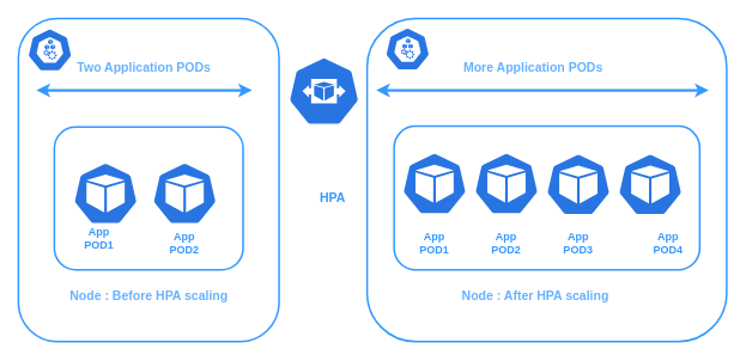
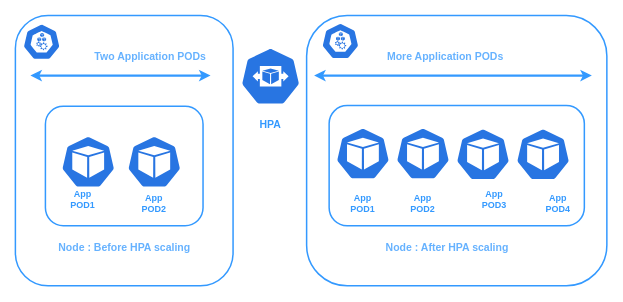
  <mxCell id="0" />
  <mxCell id="1" parent="0" />
  <mxCell id="2" value="" style="group" vertex="1" connectable="0" parent="1"><mxGeometry x="20" y="20" width="788" height="360" as="geometry" /></mxCell>
  <mxCell id="3" value="" style="sketch=0;html=1;dashed=0;whitespace=wrap;fillColor=#2875E2;strokeColor=#ffffff;points=[[0.005,0.63,0],[0.1,0.2,0],[0.9,0.2,0],[0.5,0,0],[0.995,0.63,0],[0.72,0.99,0],[0.5,1,0],[0.28,0.99,0]];verticalLabelPosition=bottom;align=center;verticalAlign=top;shape=mxgraph.kubernetes.icon;prIcon=pod" vertex="1" parent="2"><mxGeometry x="145" y="160" width="80" height="70" as="geometry" /></mxCell>
  <mxCell id="4" value="" style="sketch=0;html=1;dashed=0;whitespace=wrap;fillColor=#2875E2;strokeColor=#ffffff;points=[[0.005,0.63,0],[0.1,0.2,0],[0.9,0.2,0],[0.5,0,0],[0.995,0.63,0],[0.72,0.99,0],[0.5,1,0],[0.28,0.99,0]];verticalLabelPosition=bottom;align=center;verticalAlign=top;shape=mxgraph.kubernetes.icon;prIcon=pod" vertex="1" parent="2"><mxGeometry x="423" y="149" width="80" height="70" as="geometry" /></mxCell>
  <mxCell id="5" value="" style="sketch=0;html=1;dashed=0;whitespace=wrap;fillColor=#2875E2;strokeColor=#ffffff;points=[[0.005,0.63,0],[0.1,0.2,0],[0.9,0.2,0],[0.5,0,0],[0.995,0.63,0],[0.72,0.99,0],[0.5,1,0],[0.28,0.99,0]];verticalLabelPosition=bottom;align=center;verticalAlign=top;shape=mxgraph.kubernetes.icon;prIcon=pod" vertex="1" parent="2"><mxGeometry x="503" y="149" width="80" height="70" as="geometry" /></mxCell>
  <mxCell id="6" value="" style="sketch=0;html=1;dashed=0;whitespace=wrap;fillColor=#2875E2;strokeColor=#ffffff;points=[[0.005,0.63,0],[0.1,0.2,0],[0.9,0.2,0],[0.5,0,0],[0.995,0.63,0],[0.72,0.99,0],[0.5,1,0],[0.28,0.99,0]];verticalLabelPosition=bottom;align=center;verticalAlign=top;shape=mxgraph.kubernetes.icon;prIcon=pod" vertex="1" parent="2"><mxGeometry x="583" y="150" width="80" height="70" as="geometry" /></mxCell>
  <mxCell id="7" value="" style="sketch=0;html=1;dashed=0;whitespace=wrap;fillColor=#2875E2;strokeColor=#ffffff;points=[[0.005,0.63,0],[0.1,0.2,0],[0.9,0.2,0],[0.5,0,0],[0.995,0.63,0],[0.72,0.99,0],[0.5,1,0],[0.28,0.99,0]];verticalLabelPosition=bottom;align=center;verticalAlign=top;shape=mxgraph.kubernetes.icon;prIcon=pod" vertex="1" parent="2"><mxGeometry x="57" y="160" width="80" height="70" as="geometry" /></mxCell>
  <mxCell id="8" value="" style="sketch=0;html=1;dashed=0;whitespace=wrap;fillColor=#2875E2;strokeColor=#ffffff;points=[[0.005,0.63,0],[0.1,0.2,0],[0.9,0.2,0],[0.5,0,0],[0.995,0.63,0],[0.72,0.99,0],[0.5,1,0],[0.28,0.99,0]];verticalLabelPosition=bottom;align=center;verticalAlign=top;shape=mxgraph.kubernetes.icon;prIcon=pod" vertex="1" parent="2"><mxGeometry x="663" y="150" width="80" height="70" as="geometry" /></mxCell>
  <mxCell id="9" value="" style="rounded=1;whiteSpace=wrap;html=1;fillColor=none;strokeColor=#3399FF;strokeWidth=2;" vertex="1" parent="2"><mxGeometry x="40" y="121" width="210" height="159" as="geometry" /></mxCell>
  <mxCell id="10" value="" style="rounded=1;whiteSpace=wrap;html=1;fillColor=none;strokeColor=#3399FF;strokeWidth=2;" vertex="1" parent="2"><mxGeometry x="418" y="120" width="340" height="160" as="geometry" /></mxCell>
  <mxCell id="11" value="&lt;b&gt;&lt;font color=&quot;#3399ff&quot;&gt;App POD1&lt;/font&gt;&lt;/b&gt;" style="text;strokeColor=none;align=center;fillColor=none;html=1;verticalAlign=middle;whiteSpace=wrap;rounded=0;" vertex="1" parent="2"><mxGeometry x="60" y="230" width="60" height="30" as="geometry" /></mxCell>
  <mxCell id="12" value="&lt;b&gt;&lt;font color=&quot;#3399ff&quot;&gt;App POD2&lt;/font&gt;&lt;/b&gt;" style="text;strokeColor=none;align=center;fillColor=none;html=1;verticalAlign=middle;whiteSpace=wrap;rounded=0;" vertex="1" parent="2"><mxGeometry x="155" y="235" width="60" height="30" as="geometry" /></mxCell>
  <mxCell id="13" value="&lt;b&gt;&lt;font color=&quot;#3399ff&quot;&gt;App POD1&lt;/font&gt;&lt;/b&gt;" style="text;strokeColor=none;align=center;fillColor=none;html=1;verticalAlign=middle;whiteSpace=wrap;rounded=0;" vertex="1" parent="2"><mxGeometry x="433" y="235" width="60" height="30" as="geometry" /></mxCell>
  <mxCell id="14" value="&lt;b&gt;&lt;font color=&quot;#3399ff&quot;&gt;App POD2&lt;/font&gt;&lt;/b&gt;" style="text;strokeColor=none;align=center;fillColor=none;html=1;verticalAlign=middle;whiteSpace=wrap;rounded=0;" vertex="1" parent="2"><mxGeometry x="513" y="235" width="60" height="30" as="geometry" /></mxCell>
- <mxCell id="15" value="&lt;b&gt;&lt;font color=&quot;#3399ff&quot;&gt;App POD3&lt;/font&gt;&lt;/b&gt;" style="text;strokeColor=none;align=center;fillColor=none;html=1;verticalAlign=middle;whiteSpace=wrap;rounded=0;" vertex="1" parent="2"><mxGeometry x="593" y="235" width="60" height="30" as="geometry" /></mxCell>
+ <mxCell id="15" value="&lt;b&gt;&lt;font color=&quot;#3399ff&quot;&gt;App POD3&lt;/font&gt;&lt;/b&gt;" style="text;strokeColor=none;align=center;fillColor=none;html=1;verticalAlign=middle;whiteSpace=wrap;rounded=0;" vertex="1" parent="2"><mxGeometry x="608" y="230" width="60" height="30" as="geometry" /></mxCell>
  <mxCell id="16" value="&lt;b&gt;&lt;font color=&quot;#3399ff&quot;&gt;App POD4&lt;/font&gt;&lt;/b&gt;" style="text;strokeColor=none;align=center;fillColor=none;html=1;verticalAlign=middle;whiteSpace=wrap;rounded=0;" vertex="1" parent="2"><mxGeometry x="693" y="235" width="60" height="30" as="geometry" /></mxCell>
  <mxCell id="17" value="" style="endArrow=classic;startArrow=classic;html=1;rounded=0;strokeColor=#3399FF;strokeWidth=3;" edge="1" parent="2"><mxGeometry width="50" height="50" relative="1" as="geometry"><mxPoint x="20" y="80" as="sourcePoint" /><mxPoint x="260" y="80" as="targetPoint" /></mxGeometry></mxCell>
  <mxCell id="18" value="" style="endArrow=classic;startArrow=classic;html=1;rounded=0;strokeColor=#3399FF;strokeWidth=3;" edge="1" parent="2"><mxGeometry width="50" height="50" relative="1" as="geometry"><mxPoint x="398" y="80" as="sourcePoint" /><mxPoint x="768" y="80" as="targetPoint" /></mxGeometry></mxCell>
- <mxCell id="19" value="&lt;b&gt;&lt;font style=&quot;font-size: 14px;&quot; color=&quot;#66b2ff&quot;&gt;Two Application PODs&lt;/font&gt;&lt;/b&gt;" style="text;strokeColor=none;align=center;fillColor=none;html=1;verticalAlign=middle;whiteSpace=wrap;rounded=0;" vertex="1" parent="2"><mxGeometry x="60" y="40" width="160" height="30" as="geometry" /></mxCell>
+ <mxCell id="19" value="&lt;b&gt;&lt;font style=&quot;font-size: 14px;&quot; color=&quot;#66b2ff&quot;&gt;Two Application PODs&lt;/font&gt;&lt;/b&gt;" style="text;strokeColor=none;align=center;fillColor=none;html=1;verticalAlign=middle;whiteSpace=wrap;rounded=0;" vertex="1" parent="2"><mxGeometry x="100" y="40" width="160" height="30" as="geometry" /></mxCell>
  <mxCell id="20" value="&lt;b&gt;&lt;font style=&quot;font-size: 14px;&quot; color=&quot;#66b2ff&quot;&gt;More Application PODs&lt;/font&gt;&lt;/b&gt;" style="text;strokeColor=none;align=center;fillColor=none;html=1;verticalAlign=middle;whiteSpace=wrap;rounded=0;" vertex="1" parent="2"><mxGeometry x="493" y="40" width="160" height="30" as="geometry" /></mxCell>
  <mxCell id="21" value="" style="rounded=1;whiteSpace=wrap;html=1;fillColor=none;strokeColor=#3399FF;strokeWidth=2;" vertex="1" parent="2"><mxGeometry width="290" height="360" as="geometry" /></mxCell>
  <mxCell id="22" value="&lt;b&gt;&lt;font style=&quot;font-size: 14px;&quot; color=&quot;#66b2ff&quot;&gt;Node : Before HPA scaling&lt;/font&gt;&lt;/b&gt;" style="text;strokeColor=none;align=center;fillColor=none;html=1;verticalAlign=middle;whiteSpace=wrap;rounded=0;" vertex="1" parent="2"><mxGeometry x="47.5" y="294" width="195" height="30" as="geometry" /></mxCell>
  <mxCell id="23" value="&lt;b&gt;&lt;font style=&quot;font-size: 14px;&quot; color=&quot;#66b2ff&quot;&gt;Node : After HPA scaling&lt;/font&gt;&lt;/b&gt;" style="text;strokeColor=none;align=center;fillColor=none;html=1;verticalAlign=middle;whiteSpace=wrap;rounded=0;" vertex="1" parent="2"><mxGeometry x="478" y="294" width="195" height="30" as="geometry" /></mxCell>
  <mxCell id="24" value="" style="rounded=1;whiteSpace=wrap;html=1;fillColor=none;strokeColor=#3399FF;strokeWidth=2;" vertex="1" parent="2"><mxGeometry x="388" width="400" height="360" as="geometry" /></mxCell>
  <mxCell id="25" value="" style="sketch=0;html=1;dashed=0;whitespace=wrap;fillColor=#2875E2;strokeColor=#ffffff;points=[[0.005,0.63,0],[0.1,0.2,0],[0.9,0.2,0],[0.5,0,0],[0.995,0.63,0],[0.72,0.99,0],[0.5,1,0],[0.28,0.99,0]];verticalLabelPosition=bottom;align=center;verticalAlign=top;shape=mxgraph.kubernetes.icon;prIcon=node;strokeWidth=2;fontSize=14;fontColor=#3399FF;" vertex="1" parent="2"><mxGeometry x="10" y="11" width="50" height="48" as="geometry" /></mxCell>
  <mxCell id="26" value="" style="sketch=0;html=1;dashed=0;whitespace=wrap;fillColor=#2875E2;strokeColor=#ffffff;points=[[0.005,0.63,0],[0.1,0.2,0],[0.9,0.2,0],[0.5,0,0],[0.995,0.63,0],[0.72,0.99,0],[0.5,1,0],[0.28,0.99,0]];verticalLabelPosition=bottom;align=center;verticalAlign=top;shape=mxgraph.kubernetes.icon;prIcon=node;strokeWidth=2;fontSize=14;fontColor=#3399FF;" vertex="1" parent="2"><mxGeometry x="408" y="10" width="50" height="48" as="geometry" /></mxCell>
  <mxCell id="27" value="" style="sketch=0;html=1;dashed=0;whitespace=wrap;fillColor=#2875E2;strokeColor=#ffffff;points=[[0.005,0.63,0],[0.1,0.2,0],[0.9,0.2,0],[0.5,0,0],[0.995,0.63,0],[0.72,0.99,0],[0.5,1,0],[0.28,0.99,0]];verticalLabelPosition=bottom;align=center;verticalAlign=top;shape=mxgraph.kubernetes.icon;prIcon=hpa;strokeWidth=2;fontSize=14;fontColor=#3399FF;" vertex="1" parent="2"><mxGeometry x="300" y="41" width="80" height="80" as="geometry" /></mxCell>
- <mxCell id="28" value="&lt;b&gt;HPA&lt;/b&gt;" style="text;strokeColor=none;align=center;fillColor=none;html=1;verticalAlign=middle;whiteSpace=wrap;rounded=0;fontSize=14;fontColor=#3399FF;" vertex="1" parent="2"><mxGeometry x="320" y="185" width="60" height="30" as="geometry" /></mxCell>
+ <mxCell id="28" value="&lt;b&gt;HPA&lt;/b&gt;" style="text;strokeColor=none;align=center;fillColor=none;html=1;verticalAlign=middle;whiteSpace=wrap;rounded=0;fontSize=14;fontColor=#3399FF;" vertex="1" parent="2"><mxGeometry x="310" y="130" width="60" height="30" as="geometry" /></mxCell>
